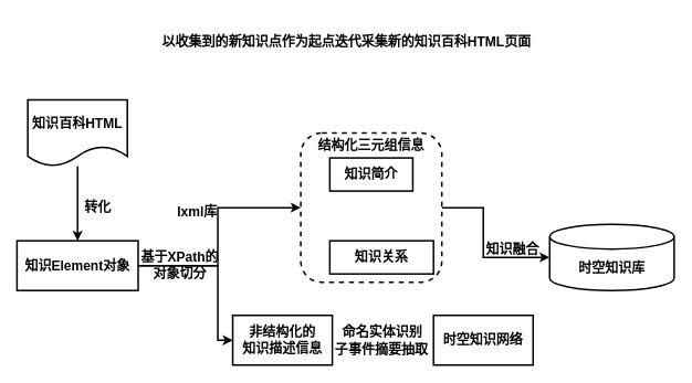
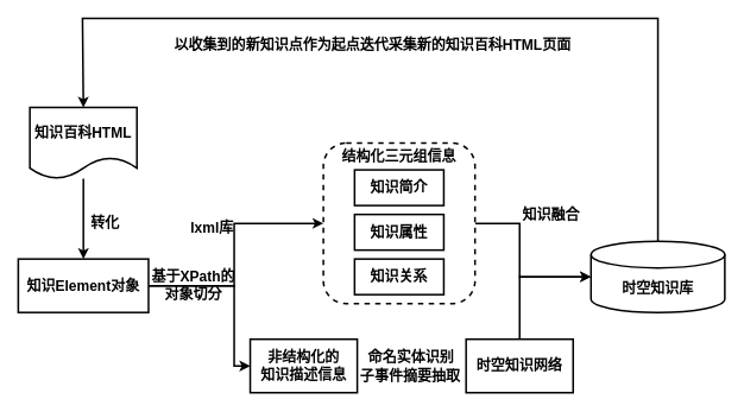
  <mxCell id="0" />
  <mxCell id="1" parent="0" />
  <mxCell id="2" style="edgeStyle=orthogonalEdgeStyle;rounded=0;orthogonalLoop=1;jettySize=auto;html=1;exitX=1;exitY=0.5;exitDx=0;exitDy=0;entryX=0;entryY=0.5;entryDx=0;entryDy=0;entryPerimeter=0;fontSize=16;strokeWidth=2;" parent="1" source="3" target="17" edge="1"><mxGeometry relative="1" as="geometry"><Array as="points"><mxPoint x="582" y="250" /><mxPoint x="582" y="310" /></Array></mxGeometry></mxCell>
  <mxCell id="3" value="" style="rounded=1;whiteSpace=wrap;html=1;fontSize=16;strokeWidth=2;dashed=1;fontStyle=1" parent="1" vertex="1"><mxGeometry x="362" y="160" width="170" height="180" as="geometry" /></mxCell>
  <mxCell id="4" value="" style="edgeStyle=orthogonalEdgeStyle;rounded=0;orthogonalLoop=1;jettySize=auto;html=1;strokeWidth=2;fontSize=16;" edge="1" parent="1" source="5" target="8"><mxGeometry relative="1" as="geometry" /></mxCell>
  <mxCell id="5" value="&lt;span style=&quot;font-size: 16px;&quot;&gt;&lt;font style=&quot;font-size: 16px;&quot;&gt;知识百科HTML&lt;/font&gt;&lt;/span&gt;" style="shape=document;whiteSpace=wrap;html=1;boundedLbl=1;strokeWidth=2;fontStyle=1;fontSize=16;" parent="1" vertex="1"><mxGeometry x="33" y="120" width="120" height="80" as="geometry" /></mxCell>
  <mxCell id="6" style="edgeStyle=orthogonalEdgeStyle;rounded=0;orthogonalLoop=1;jettySize=auto;html=1;exitX=1;exitY=0.5;exitDx=0;exitDy=0;entryX=0;entryY=0.5;entryDx=0;entryDy=0;fontSize=16;strokeWidth=2;fontStyle=1" parent="1" source="8" target="3" edge="1"><mxGeometry relative="1" as="geometry"><Array as="points"><mxPoint x="262" y="320" /><mxPoint x="262" y="250" /></Array></mxGeometry></mxCell>
  <mxCell id="7" style="edgeStyle=orthogonalEdgeStyle;rounded=0;orthogonalLoop=1;jettySize=auto;html=1;exitX=1;exitY=0.5;exitDx=0;exitDy=0;entryX=0;entryY=0.5;entryDx=0;entryDy=0;fontSize=16;strokeWidth=2;fontStyle=1" parent="1" target="12" edge="1"><mxGeometry relative="1" as="geometry"><mxPoint x="163" y="320" as="sourcePoint" /><mxPoint x="239" y="410" as="targetPoint" /><Array as="points"><mxPoint x="262" y="320" /><mxPoint x="262" y="410" /></Array></mxGeometry></mxCell>
  <mxCell id="8" value="&lt;span style=&quot;font-size: 16px;&quot;&gt;知识Element对象&lt;/span&gt;" style="rounded=0;whiteSpace=wrap;html=1;fontSize=16;strokeWidth=2;fontStyle=1" parent="1" vertex="1"><mxGeometry x="20" y="290" width="146" height="60" as="geometry" /></mxCell>
  <mxCell id="9" value="&lt;span style=&quot;font-size: 16px;&quot;&gt;知识简介&lt;/span&gt;" style="rounded=0;whiteSpace=wrap;html=1;fontSize=16;strokeWidth=2;fontStyle=1" parent="1" vertex="1"><mxGeometry x="397" y="190" width="100" height="40" as="geometry" /></mxCell>
- <mxCell id="11" value="&lt;span style=&quot;font-size: 16px;&quot;&gt;知识关系&lt;/span&gt;" style="rounded=0;whiteSpace=wrap;html=1;fontSize=16;strokeWidth=2;fontStyle=1" parent="1" vertex="1"><mxGeometry x="397" y="290" width="125" height="40" as="geometry" /></mxCell>
+ <mxCell id="10" value="&lt;span style=&quot;font-size: 16px;&quot;&gt;知识属性&lt;/span&gt;" style="rounded=0;whiteSpace=wrap;html=1;fontSize=16;strokeWidth=2;fontStyle=1" parent="1" vertex="1"><mxGeometry x="397" y="240" width="100" height="40" as="geometry" /></mxCell>
+ <mxCell id="11" value="&lt;span style=&quot;font-size: 16px;&quot;&gt;知识关系&lt;/span&gt;" style="rounded=0;whiteSpace=wrap;html=1;fontSize=16;strokeWidth=2;fontStyle=1" parent="1" vertex="1"><mxGeometry x="397" y="290" width="100" height="40" as="geometry" /></mxCell>
  <mxCell id="12" value="&lt;span style=&quot;font-size: 16px;&quot;&gt;非结构化的&lt;br style=&quot;font-size: 16px;&quot;&gt;知识描述信息&lt;/span&gt;" style="rounded=0;whiteSpace=wrap;html=1;fontSize=16;strokeWidth=2;fontStyle=1" parent="1" vertex="1"><mxGeometry x="280" y="380" width="120" height="60" as="geometry" /></mxCell>
+ <mxCell id="13" style="edgeStyle=orthogonalEdgeStyle;rounded=0;orthogonalLoop=1;jettySize=auto;html=1;exitX=0.5;exitY=0;exitDx=0;exitDy=0;entryX=0;entryY=0.5;entryDx=0;entryDy=0;entryPerimeter=0;fontSize=16;strokeWidth=2;" parent="1" source="14" target="17" edge="1"><mxGeometry relative="1" as="geometry" /></mxCell>
  <mxCell id="14" value="&lt;span style=&quot;font-size: 16px;&quot;&gt;&lt;span style=&quot;font-size: 16px;&quot;&gt;时空知识网络&lt;/span&gt;&lt;/span&gt;" style="rounded=0;whiteSpace=wrap;html=1;fontSize=16;strokeWidth=2;fontStyle=1" parent="1" vertex="1"><mxGeometry x="522" y="380" width="120" height="60" as="geometry" /></mxCell>
  <mxCell id="15" value="&lt;span style=&quot;font-size: 16px;&quot;&gt;结构化三元组信息&lt;/span&gt;" style="text;html=1;strokeColor=none;fillColor=none;align=center;verticalAlign=middle;whiteSpace=wrap;rounded=0;fontSize=16;fontStyle=1" parent="1" vertex="1"><mxGeometry x="372" y="160" width="150" height="30" as="geometry" /></mxCell>
+ <mxCell id="16" style="edgeStyle=orthogonalEdgeStyle;rounded=0;orthogonalLoop=1;jettySize=auto;html=1;exitX=0.5;exitY=0;exitDx=0;exitDy=0;exitPerimeter=0;entryX=0.5;entryY=0;entryDx=0;entryDy=0;fontSize=16;strokeWidth=2;fontStyle=1" parent="1" source="17" target="5" edge="1"><mxGeometry relative="1" as="geometry"><Array as="points"><mxPoint x="737" y="20" /><mxPoint x="92" y="20" /></Array></mxGeometry></mxCell>
  <mxCell id="17" value="&lt;span style=&quot;font-size: 16px;&quot;&gt;&lt;font style=&quot;font-size: 16px&quot;&gt;时空知识库&lt;/font&gt;&lt;/span&gt;" style="shape=cylinder3;whiteSpace=wrap;html=1;boundedLbl=1;backgroundOutline=1;size=15;fontSize=16;strokeWidth=2;fontStyle=1" parent="1" vertex="1"><mxGeometry x="662" y="270" width="150" height="80" as="geometry" /></mxCell>
  <mxCell id="18" value="&lt;span style=&quot;font-size: 16px;&quot;&gt;lxml库&lt;/span&gt;" style="text;html=1;align=center;verticalAlign=middle;resizable=0;points=[];autosize=1;strokeColor=none;fillColor=none;fontSize=16;fontStyle=1" parent="1" vertex="1"><mxGeometry x="207" y="245" width="60" height="20" as="geometry" /></mxCell>
  <mxCell id="19" value="&lt;span style=&quot;font-size: 16px;&quot;&gt;转化&lt;/span&gt;" style="text;html=1;align=center;verticalAlign=middle;resizable=0;points=[];autosize=1;strokeColor=none;fillColor=none;fontSize=16;fontStyle=1" parent="1" vertex="1"><mxGeometry x="92" y="240" width="50" height="20" as="geometry" /></mxCell>
  <mxCell id="20" value="基于XPath的&lt;br style=&quot;font-size: 16px;&quot;&gt;对象切分" style="text;html=1;strokeColor=none;fillColor=none;align=center;verticalAlign=middle;whiteSpace=wrap;rounded=0;fontSize=16;fontStyle=1" parent="1" vertex="1"><mxGeometry x="142" y="305" width="149" height="30" as="geometry" /></mxCell>
  <mxCell id="21" value="&lt;b style=&quot;font-size: 16px;&quot;&gt;命名实体识别&lt;/b&gt;" style="text;html=1;align=center;verticalAlign=middle;resizable=0;points=[];autosize=1;strokeColor=none;fillColor=none;fontSize=16;" parent="1" vertex="1"><mxGeometry x="405" y="390" width="110" height="20" as="geometry" /></mxCell>
  <mxCell id="22" value="&lt;b style=&quot;font-size: 16px;&quot;&gt;子事件摘要抽取&lt;/b&gt;" style="text;html=1;align=center;verticalAlign=middle;resizable=0;points=[];autosize=1;strokeColor=none;fillColor=none;fontSize=16;" parent="1" vertex="1"><mxGeometry x="394" y="412" width="130" height="20" as="geometry" /></mxCell>
- <mxCell id="23" value="&lt;b style=&quot;font-size: 16px;&quot;&gt;知识融合&lt;/b&gt;" style="text;html=1;align=center;verticalAlign=middle;resizable=0;points=[];autosize=1;strokeColor=none;fillColor=none;fontSize=16;" parent="1" vertex="1"><mxGeometry x="577" y="290" width="80" height="20" as="geometry" /></mxCell>
+ <mxCell id="23" value="&lt;b style=&quot;font-size: 16px;&quot;&gt;知识融合&lt;/b&gt;" style="text;html=1;align=center;verticalAlign=middle;resizable=0;points=[];autosize=1;strokeColor=none;fillColor=none;fontSize=16;" parent="1" vertex="1"><mxGeometry x="577" y="230" width="80" height="20" as="geometry" /></mxCell>
  <mxCell id="24" value="&lt;b style=&quot;font-size: 16px;&quot;&gt;以收集到的新知识点作为起点迭代采集新的知识百科HTML页面&lt;/b&gt;" style="text;html=1;align=center;verticalAlign=middle;resizable=0;points=[];autosize=1;strokeColor=none;fillColor=none;fontSize=16;" parent="1" vertex="1"><mxGeometry x="187" y="40" width="460" height="20" as="geometry" /></mxCell>
